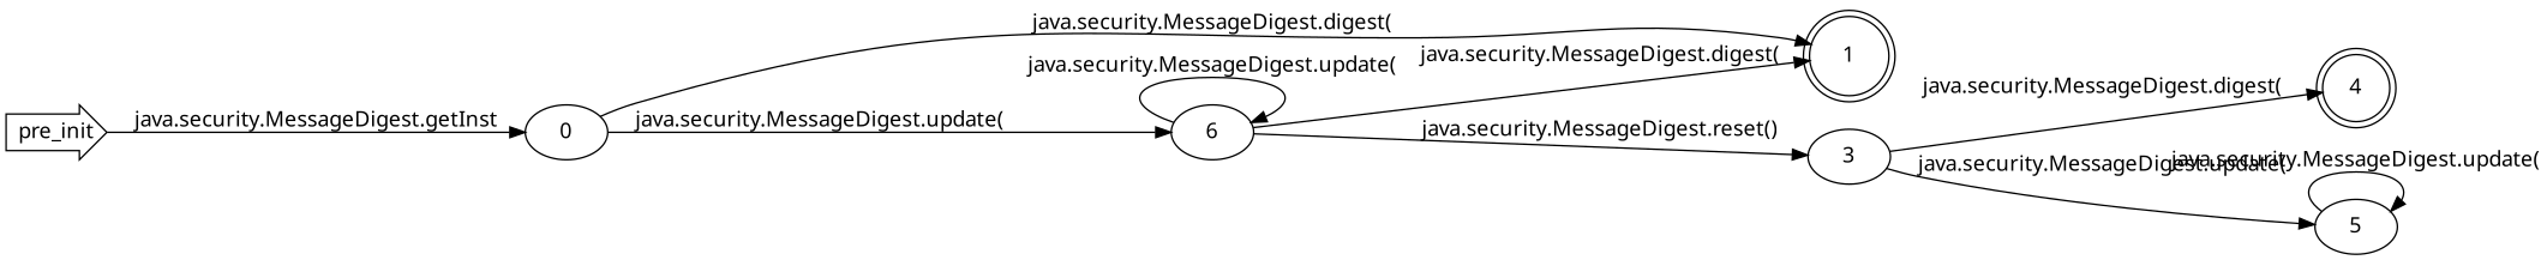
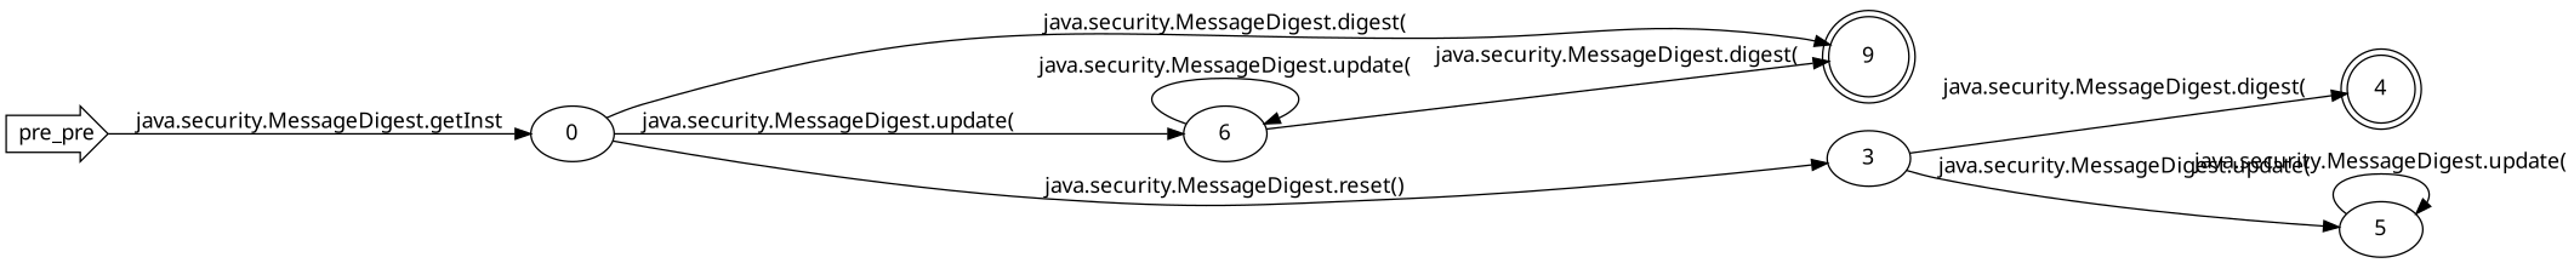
  digraph {
    fontname="Noto Sans"
    rankdir=LR
    node [fontname="Noto Sans"]
    edge [fontname="Noto Sans"]
-   pre_init [shape=rarrow]
+   pre_init [shape=rarrow label=pre_pre]
    0
-   1 [shape=doublecircle]
+   1 [shape=doublecircle label=9]
    n4 [label=6]
    4 [shape=doublecircle]
    3
    5
    pre_init -> 0 [label="java.security.MessageDigest.getInst"]
    0 -> 1 [label="java.security.MessageDigest.digest("]
    0 -> n4 [label="java.security.MessageDigest.update("]
    n4 -> 1 [label="java.security.MessageDigest.digest("]
    n4 -> n4 [label="java.security.MessageDigest.update("]
-   n4 -> 3 [label="java.security.MessageDigest.reset()"]
+   0 -> 3 [label="java.security.MessageDigest.reset()"]
    3 -> 4 [label="java.security.MessageDigest.digest("]
    3 -> 5 [label="java.security.MessageDigest.update("]
    5 -> 5 [label="java.security.MessageDigest.update("]
  }
